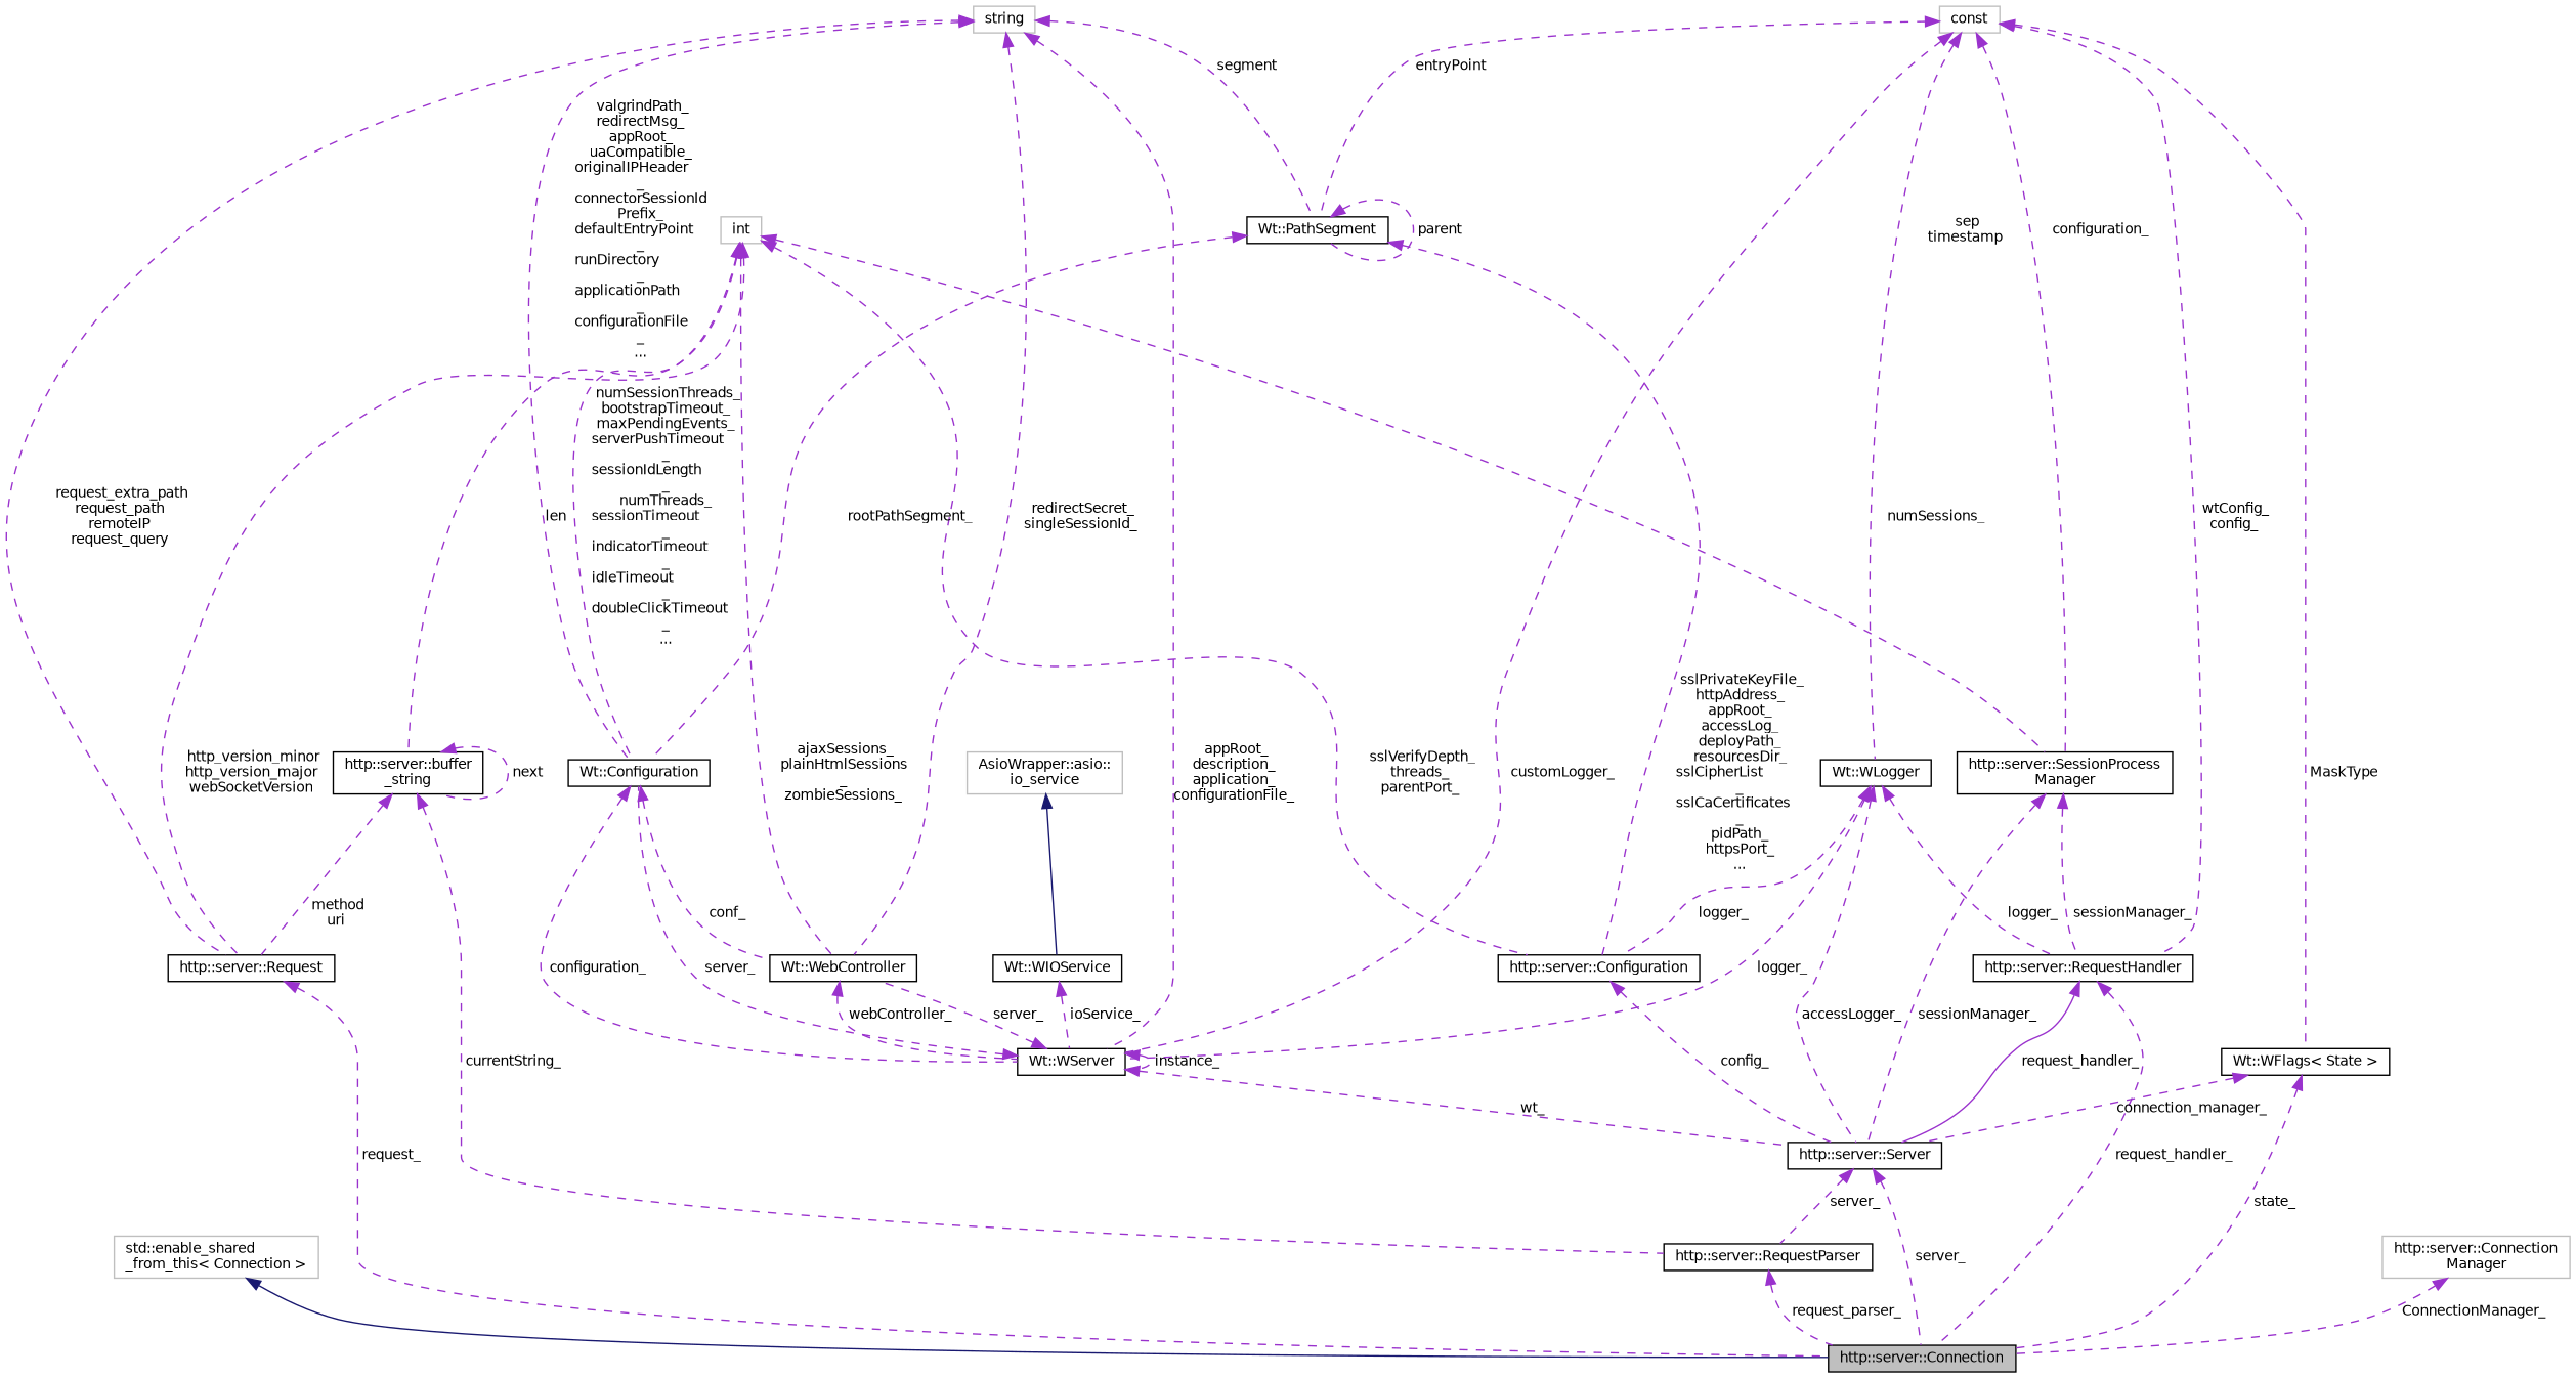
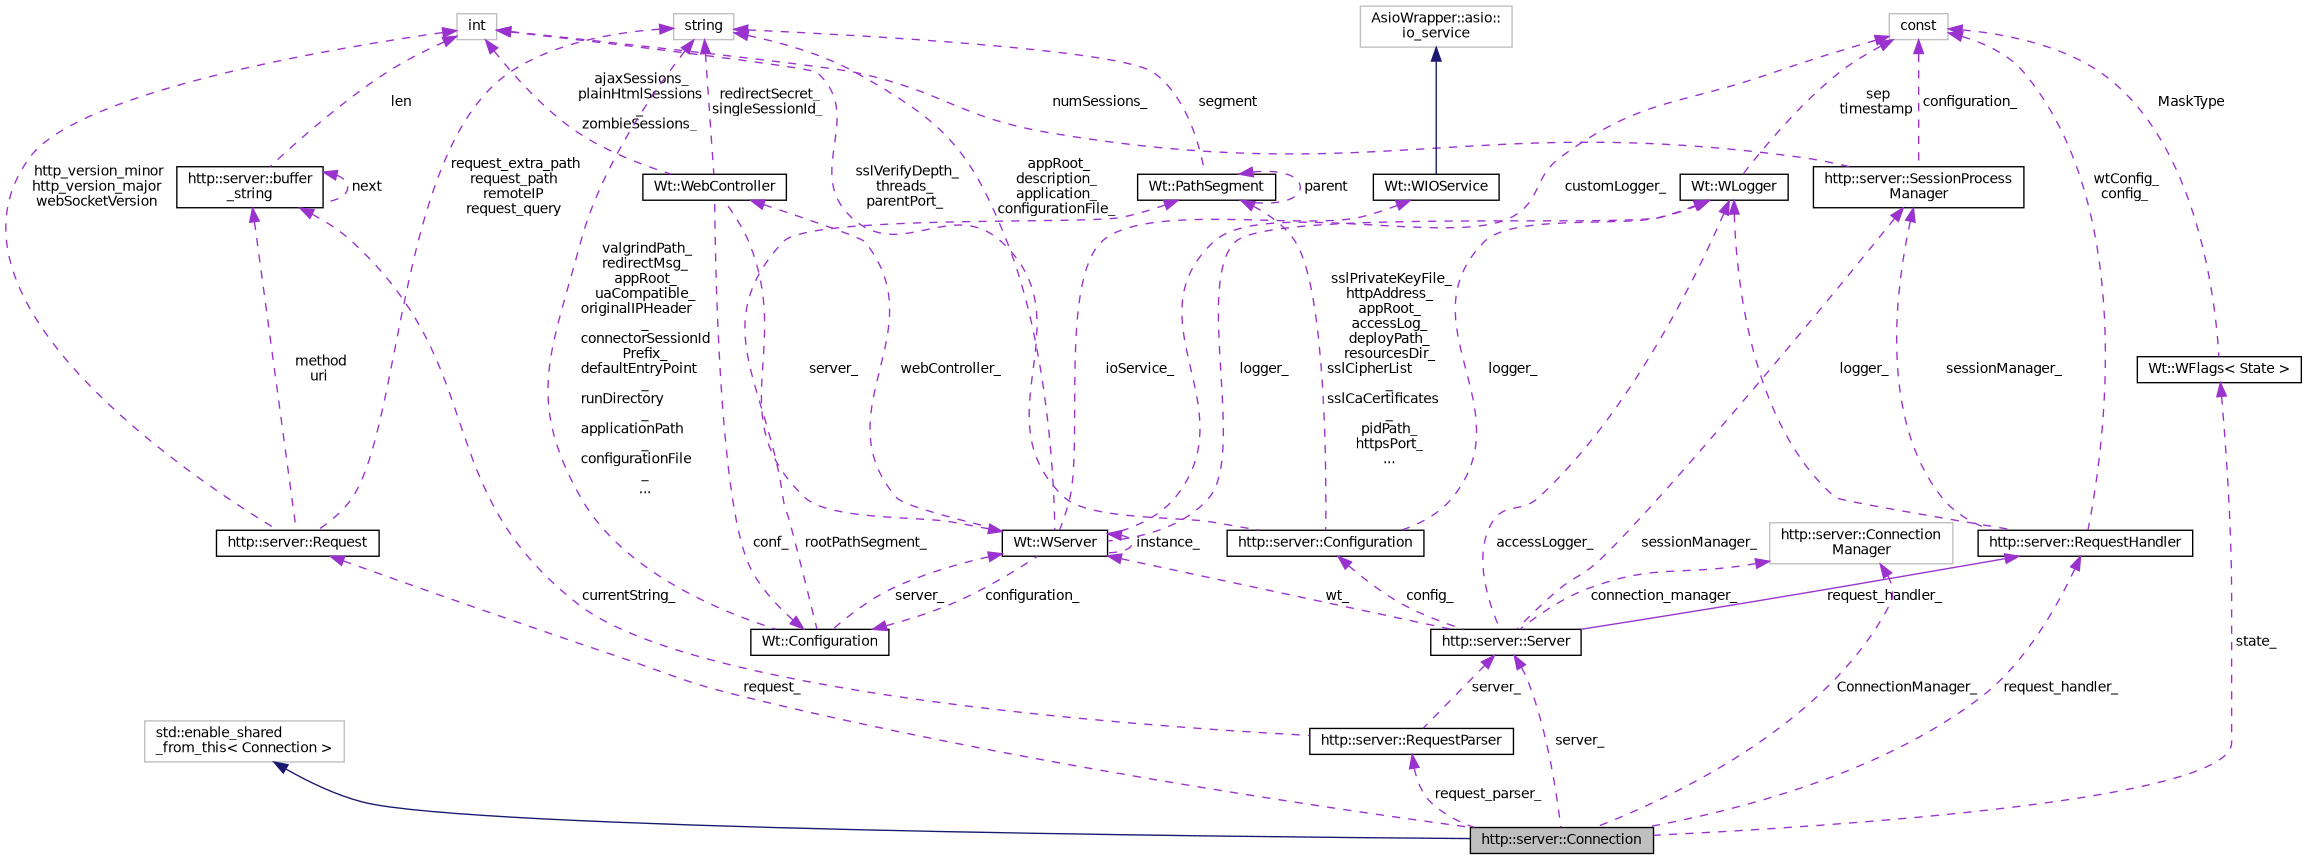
  digraph {
    rankdir=TB
    node [color=black fillcolor=white fontname=Helvetica fontsize=10 shape=record style=filled]
    edge [color=darkorchid3 dir=back fontname=Helvetica fontsize=10 labelfontname=Helvetica labelfontsize=10 style=dashed]
    n1 [fillcolor=grey75 fontcolor=black height=0.2 label="http::server::Connection" width=0.4]
    n2 [color=grey75 height=0.2 label="std::enable_shared\l_from_this\< Connection \>" width=0.4]
    n3 [height=0.2 label="http::server::Request" width=0.4]
    n4 [color=grey75 height=0.2 label=int width=0.4]
    n5 [height=0.2 label="http::server::buffer\l_string" width=0.4]
    n6 [height=0.2 label="http::server::SessionProcess\lManager" width=0.4]
    n7 [height=0.2 label="Wt::Configuration" width=0.4]
    n8 [height=0.2 label="Wt::WebController" width=0.4]
    n9 [height=0.2 label="http::server::Configuration" width=0.4]
    n10 [height=0.2 label="http::server::RequestParser" width=0.4]
    n11 [height=0.2 label="http::server::Server" width=0.4]
    n12 [height=0.2 label="http::server::RequestHandler" width=0.4]
    n13 [height=0.2 label="Wt::WServer" width=0.4]
    n14 [height=0.2 label="Wt::WFlags\< State \>" width=0.4]
    n15 [color=grey75 height=0.2 label=string width=0.4]
    n16 [height=0.2 label="Wt::PathSegment" width=0.4]
    n17 [color=grey75 height=0.2 label=const width=0.4]
    n18 [height=0.2 label="Wt::WLogger" width=0.4]
    n19 [color=grey75 height=0.2 label="http::server::Connection\lManager" width=0.4]
    n20 [height=0.2 label="Wt::WIOService" width=0.4]
    n21 [color=grey75 height=0.2 label="AsioWrapper::asio::\lio_service" width=0.4]
    n2 -> n1 [color=midnightblue style=solid]
    n3 -> n1 [label=" request_"]
    n4 -> n3 [label=" http_version_minor\nhttp_version_major\nwebSocketVersion"]
    n4 -> n5 [label=" len"]
    n4 -> n6 [label=" numSessions_"]
-   n4 -> n7 [label=" numSessionThreads_\nbootstrapTimeout_\nmaxPendingEvents_\nserverPushTimeout\l_\nsessionIdLength\l_\nnumThreads_\nsessionTimeout\l_\nindicatorTimeout\l_\nidleTimeout\l_\ndoubleClickTimeout\l_\n..."]
    n4 -> n8 [label=" ajaxSessions_\nplainHtmlSessions\l_\nzombieSessions_"]
    n4 -> n9 [label=" sslVerifyDepth_\nthreads_\nparentPort_"]
    n5 -> n3 [label=" method\nuri"]
    n5 -> n5 [label=" next"]
    n5 -> n10 [label=" currentString_"]
    n6 -> n11 [label=" sessionManager_"]
    n6 -> n12 [label=" sessionManager_"]
    n7 -> n8 [label=" conf_"]
    n7 -> n13 [label=" configuration_"]
    n8 -> n13 [label=" webController_"]
    n9 -> n11 [label=" config_"]
    n10 -> n1 [label=" request_parser_"]
    n11 -> n1 [label=" server_"]
    n11 -> n10 [label=" server_"]
    n12 -> n1 [label=" request_handler_"]
    n12 -> n11 [label=" request_handler_" style=solid]
    n13 -> n7 [label=" server_"]
    n13 -> n8 [label=" server_"]
    n13 -> n11 [label=" wt_"]
    n13 -> n13 [label=" instance_"]
    n14 -> n1 [label=" state_"]
    n15 -> n3 [label=" request_extra_path\nrequest_path\nremoteIP\nrequest_query"]
    n15 -> n7 [label=" valgrindPath_\nredirectMsg_\nappRoot_\nuaCompatible_\noriginalIPHeader\l_\nconnectorSessionId\lPrefix_\ndefaultEntryPoint\l_\nrunDirectory\l_\napplicationPath\l_\nconfigurationFile\l_\n..."]
    n15 -> n8 [label=" redirectSecret_\nsingleSessionId_"]
    n15 -> n13 [label=" appRoot_\ndescription_\napplication_\nconfigurationFile_"]
    n15 -> n16 [label=" segment"]
    n16 -> n7 [label=" rootPathSegment_"]
    n16 -> n9 [label=" sslPrivateKeyFile_\nhttpAddress_\nappRoot_\naccessLog_\ndeployPath_\nresourcesDir_\nsslCipherList\l_\nsslCaCertificates\l_\npidPath_\nhttpsPort_\n..."]
    n16 -> n16 [label=" parent"]
    n17 -> n6 [label=" configuration_"]
    n17 -> n12 [label=" wtConfig_\nconfig_"]
    n17 -> n13 [label=" customLogger_"]
    n17 -> n14 [label=" MaskType"]
-   n17 -> n16 [label=" entryPoint"]
    n17 -> n18 [label=" sep\ntimestamp"]
    n18 -> n9 [label=" logger_"]
    n18 -> n11 [label=" accessLogger_"]
    n18 -> n12 [label=" logger_"]
    n18 -> n13 [label=" logger_"]
    n19 -> n1 [label=" ConnectionManager_"]
-   n14 -> n11 [label=" connection_manager_"]
+   n19 -> n11 [label=" connection_manager_"]
    n20 -> n13 [label=" ioService_"]
    n21 -> n20 [color=midnightblue style=solid]
  }
